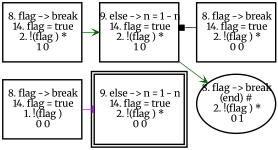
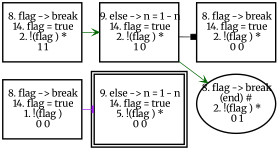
  digraph {
    fontname=Merriweather
    rankdir=LR
    ranksep=.25
    node [fixedsize=true fontname=Merriweather fontsize=14 shape=box style=bold]
    edge [arrowhead=vee color=darkgreen fontname=Merriweather]
    n1 [height=1.2 label=" 8. flag -> break\n 14. flag = true\n 1. !(flag )\n 0 0\n" width=1.6]
-   n2 [height=1.2 label=" 9. else -> n = 1 - n\n 14. flag = true\n 2. !(flag ) *\n 0 0\n" peripheries=2 width=1.6]
-   n3 [height=1.2 label=" 8. flag -> break\n 14. flag = true\n 2. !(flag ) *\n 1 0\n" width=1.6]
+   n2 [height=1.2 label=" 9. else -> n = 1 - n\n 14. flag = true\n 5. !(flag ) *\n 0 0\n" peripheries=2 width=1.6]
+   n3 [height=1.2 label=" 8. flag -> break\n 14. flag = true\n 2. !(flag ) *\n 1 1\n" width=1.6]
    n4 [height=1.2 label=" 9. else -> n = 1 - n\n 14. flag = true\n 2. !(flag ) *\n 1 0\n" width=1.6]
    n5 [height=1.2 label=" 8. flag -> break\n 14. flag = true\n 2. !(flag ) *\n 0 0\n" width=1.6]
    n6 [height=1.2 label=" 8. flag -> break\n(end) #\n 2. !(flag ) *\n 0 1\n" shape=ellipse width=1.6]
    n1 -> n2 [arrowhead=tee color=purple]
    n3 -> n4
-   n5 -> n4 [arrowhead=box color=black]
+   n4 -> n5 [arrowhead=box color=black]
    n4 -> n6
  }
